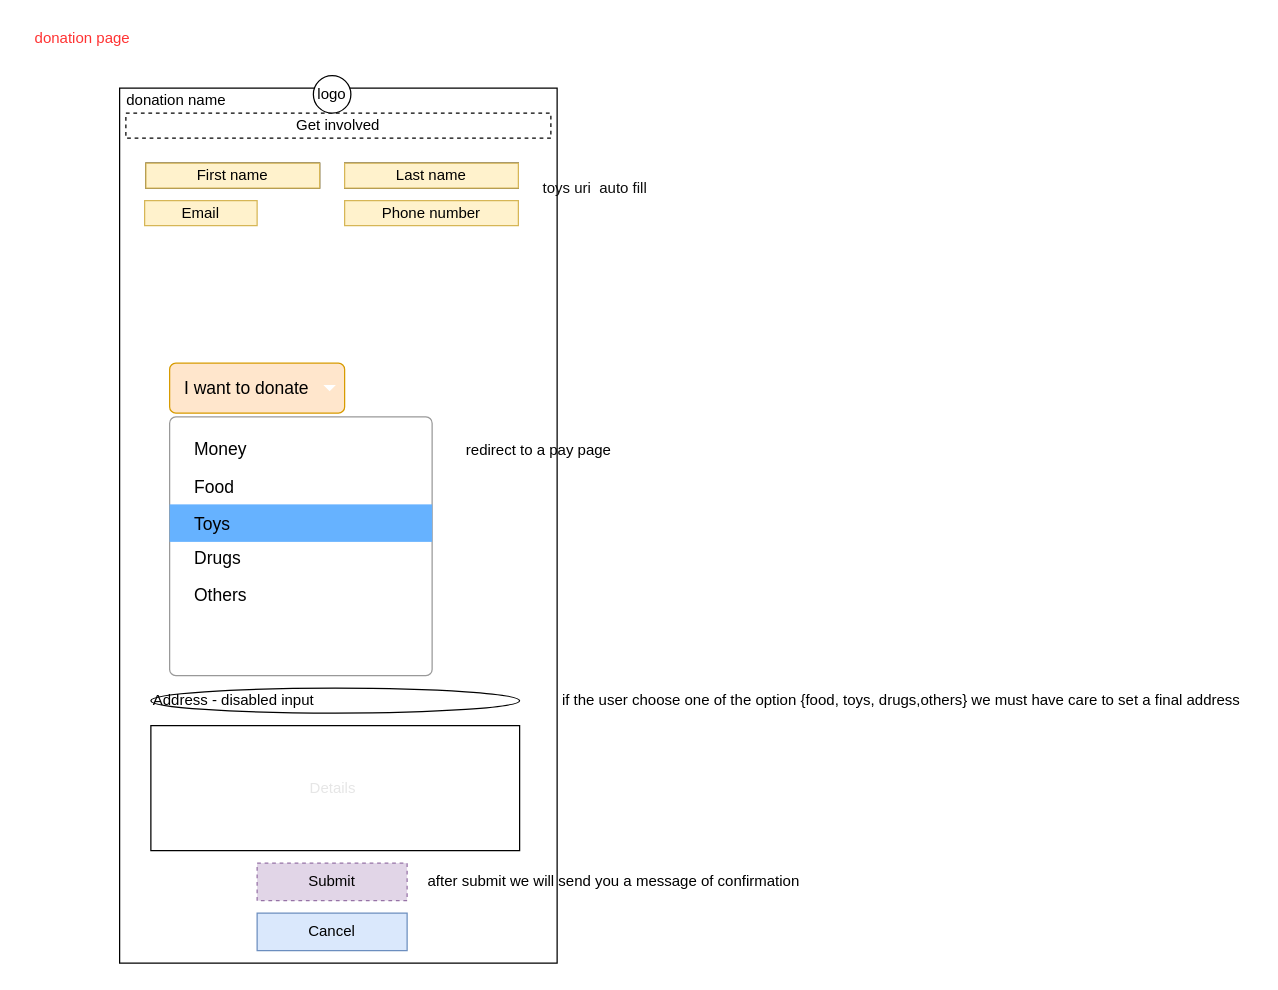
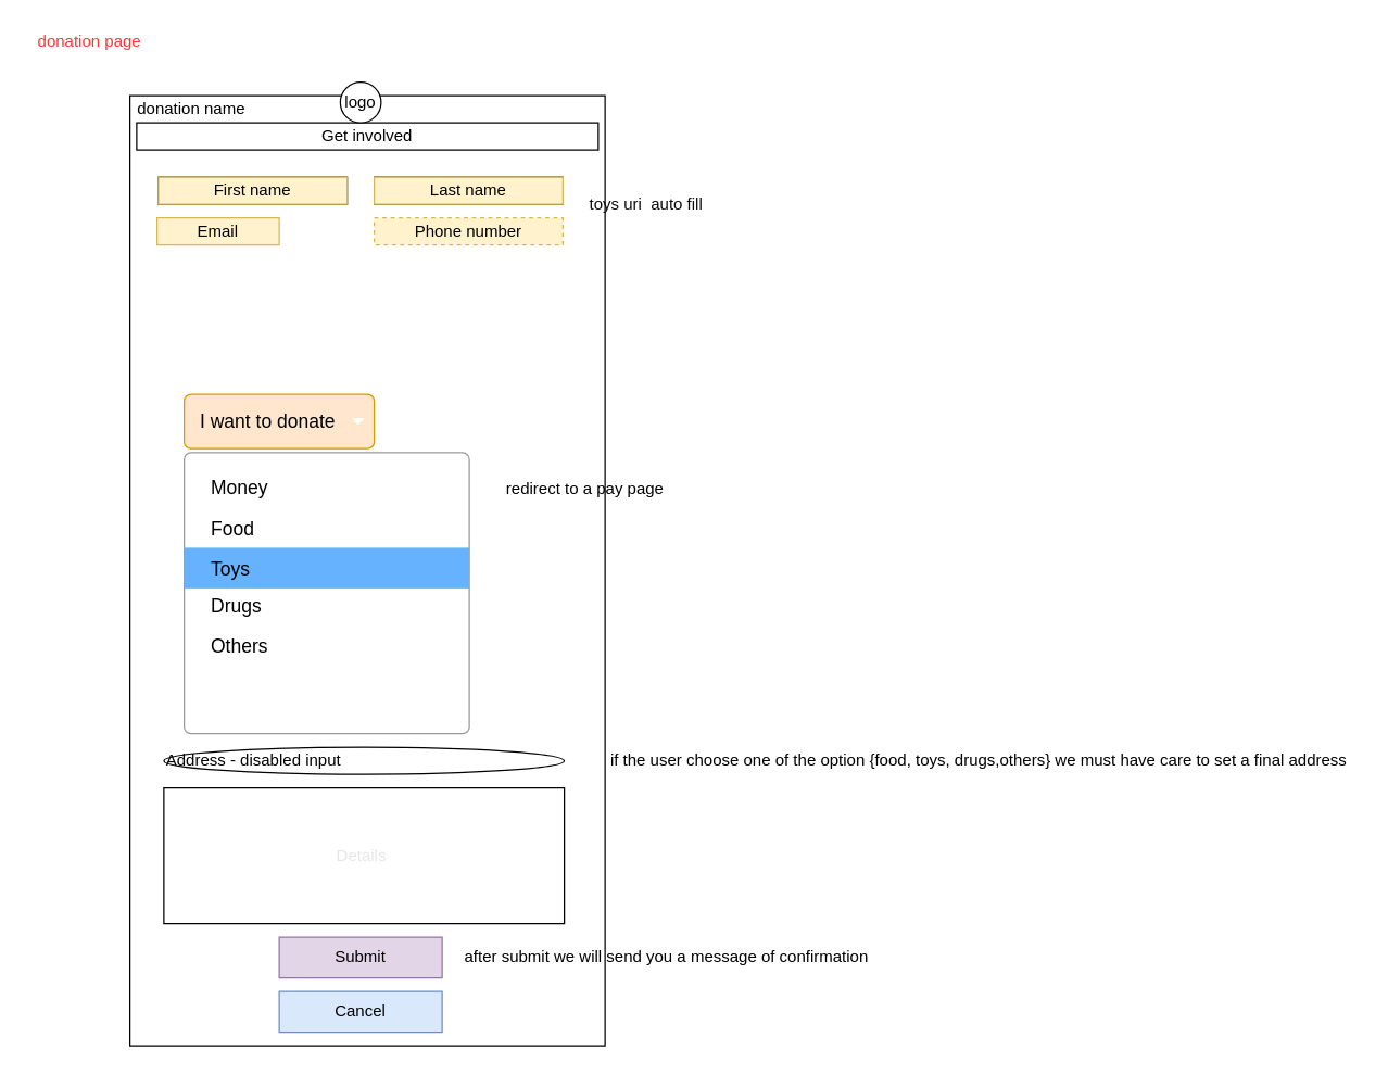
  <mxCell id="0" />
  <mxCell id="1" parent="0" />
  <mxCell id="2" value="&lt;span style=&quot;color: rgba(0 , 0 , 0 , 0) ; font-family: monospace ; font-size: 0px&quot;&gt;%3CmxGraphModel%3E%3Croot%3E%3CmxCell%20id%3D%220%22%2F%3E%3CmxCell%20id%3D%221%22%20parent%3D%220%22%2F%3E%3CmxCell%20id%3D%222%22%20value%3D%22Food%22%20style%3D%22rounded%3D0%3BwhiteSpace%3Dwrap%3Bhtml%3D1%3BfillColor%3D%2399FFCC%3B%22%20vertex%3D%221%22%20parent%3D%221%22%3E%3CmxGeometry%20x%3D%22105%22%20y%3D%22320%22%20width%3D%22120%22%20height%3D%2230%22%20as%3D%22geometry%22%2F%3E%3C%2FmxCell%3E%3C%2Froot%3E%3C%2FmxGraphModel%3E&lt;/span&gt;" style="rounded=0;whiteSpace=wrap;html=1;" parent="1" vertex="1"><mxGeometry x="95" y="70" width="350" height="700" as="geometry" /></mxCell>
- <mxCell id="3" value="Get involved" style="rounded=0;whiteSpace=wrap;html=1;dashed=1;" parent="1" vertex="1"><mxGeometry x="100" y="90" width="340" height="20" as="geometry" /></mxCell>
+ <mxCell id="3" value="Get involved" style="rounded=0;whiteSpace=wrap;html=1;" parent="1" vertex="1"><mxGeometry x="100" y="90" width="340" height="20" as="geometry" /></mxCell>
  <mxCell id="4" value="First name" style="rounded=0;whiteSpace=wrap;html=1;" parent="1" vertex="1"><mxGeometry x="116" y="130" width="139" height="20" as="geometry" /></mxCell>
  <mxCell id="5" value="Last name" style="rounded=0;whiteSpace=wrap;html=1;" parent="1" vertex="1"><mxGeometry x="275" y="130" width="139" height="20" as="geometry" /></mxCell>
  <mxCell id="6" value="Email" style="rounded=0;whiteSpace=wrap;html=1;fillColor=#fff2cc;strokeColor=#d6b656;" parent="1" vertex="1"><mxGeometry x="115" y="160" width="90" height="20" as="geometry" /></mxCell>
- <mxCell id="7" value="Phone number" style="rounded=0;whiteSpace=wrap;html=1;fillColor=#fff2cc;strokeColor=#d6b656;" parent="1" vertex="1"><mxGeometry x="275" y="160" width="139" height="20" as="geometry" /></mxCell>
+ <mxCell id="7" value="Phone number" style="rounded=0;whiteSpace=wrap;html=1;fillColor=#fff2cc;strokeColor=#d6b656;dashed=1;" parent="1" vertex="1"><mxGeometry x="275" y="160" width="139" height="20" as="geometry" /></mxCell>
  <mxCell id="8" value="First name" style="rounded=0;whiteSpace=wrap;html=1;fillColor=#fff2cc;strokeColor=#d6b656;" parent="1" vertex="1"><mxGeometry x="116" y="130" width="139" height="20" as="geometry" /></mxCell>
  <mxCell id="9" value="Last name" style="rounded=0;whiteSpace=wrap;html=1;fillColor=#fff2cc;strokeColor=#d6b656;" parent="1" vertex="1"><mxGeometry x="275" y="130" width="139" height="20" as="geometry" /></mxCell>
  <mxCell id="10" value="redirect to a pay page" style="text;html=1;align=center;verticalAlign=middle;resizable=0;points=[];autosize=1;strokeColor=none;" parent="1" vertex="1"><mxGeometry x="365" y="350" width="130" height="20" as="geometry" /></mxCell>
  <mxCell id="11" value="I want to donate&amp;nbsp;" style="html=1;shadow=0;dashed=0;shape=mxgraph.bootstrap.rrect;rSize=5;strokeColor=#d79b00;strokeWidth=1;fillColor=#ffe6cc;whiteSpace=wrap;align=left;verticalAlign=middle;fontStyle=0;fontSize=14;spacingLeft=10;" parent="1" vertex="1"><mxGeometry x="135" y="290" width="140" height="40" as="geometry" /></mxCell>
  <mxCell id="12" value="" style="shape=triangle;direction=south;fillColor=#ffffff;strokeColor=none;perimeter=none;" parent="11" vertex="1"><mxGeometry x="1" y="0.5" width="10" height="5" relative="1" as="geometry"><mxPoint x="-17" y="-2.5" as="offset" /></mxGeometry></mxCell>
  <mxCell id="13" value="" style="html=1;shadow=0;dashed=0;shape=mxgraph.bootstrap.rrect;rSize=5;fillColor=#ffffff;strokeColor=#999999;" parent="1" vertex="1"><mxGeometry x="135" y="333" width="210" height="207" as="geometry" /></mxCell>
  <mxCell id="14" value="Money" style="fillColor=none;strokeColor=none;align=left;spacing=20;fontSize=14;" parent="13" vertex="1"><mxGeometry width="210" height="30" relative="1" as="geometry"><mxPoint y="10" as="offset" /></mxGeometry></mxCell>
  <mxCell id="15" value="Food" style="fillColor=none;strokeColor=none;align=left;spacing=20;fontSize=14;" parent="13" vertex="1"><mxGeometry width="210" height="30" relative="1" as="geometry"><mxPoint y="40" as="offset" /></mxGeometry></mxCell>
  <mxCell id="16" value="Toys" style="strokeColor=none;align=left;spacing=20;fontSize=14;fillColor=#66B2FF;" parent="13" vertex="1"><mxGeometry width="210" height="30" relative="1" as="geometry"><mxPoint y="70" as="offset" /></mxGeometry></mxCell>
  <mxCell id="17" value="Drugs" style="fillColor=none;strokeColor=none;align=left;spacing=20;fontSize=14;" parent="13" vertex="1"><mxGeometry y="97" width="210" height="30" as="geometry" /></mxCell>
  <mxCell id="18" value="Others" style="strokeColor=none;align=left;spacing=20;fontSize=14;fillColor=none;" parent="13" vertex="1"><mxGeometry y="127" width="210" height="30" as="geometry" /></mxCell>
- <mxCell id="19" value="Submit" style="rounded=0;whiteSpace=wrap;html=1;fillColor=#e1d5e7;strokeColor=#9673a6;dashed=1;" parent="1" vertex="1"><mxGeometry x="205" y="690" width="120" height="30" as="geometry" /></mxCell>
+ <mxCell id="19" value="Submit" style="rounded=0;whiteSpace=wrap;html=1;fillColor=#e1d5e7;strokeColor=#9673a6;" parent="1" vertex="1"><mxGeometry x="205" y="690" width="120" height="30" as="geometry" /></mxCell>
  <mxCell id="20" value="Details&amp;nbsp;" style="rounded=0;whiteSpace=wrap;html=1;align=center;fontColor=#E6E6E6;" parent="1" vertex="1"><mxGeometry x="120" y="580" width="295" height="100" as="geometry" /></mxCell>
  <mxCell id="21" value="if the user choose one of the option {food, toys, drugs,others} we must have care to set a final address" style="text;html=1;align=center;verticalAlign=middle;resizable=0;points=[];autosize=1;strokeColor=none;" parent="1" vertex="1"><mxGeometry x="440" y="550" width="560" height="20" as="geometry" /></mxCell>
  <mxCell id="22" value="after submit we will send you a message of confirmation" style="text;html=1;align=center;verticalAlign=middle;resizable=0;points=[];autosize=1;strokeColor=none;" parent="1" vertex="1"><mxGeometry x="335" y="695" width="310" height="20" as="geometry" /></mxCell>
  <mxCell id="23" value="Address - disabled input" style="ellipse;whiteSpace=wrap;html=1;align=left;" parent="1" vertex="1"><mxGeometry x="120" y="550" width="295" height="20" as="geometry" /></mxCell>
  <mxCell id="24" value="&lt;font color=&quot;#ff3333&quot;&gt;donation page&lt;/font&gt;" style="text;html=1;align=center;verticalAlign=middle;resizable=0;points=[];autosize=1;strokeColor=none;" parent="1" vertex="1"><mxGeometry x="20" y="20" width="90" height="20" as="geometry" /></mxCell>
  <mxCell id="25" value="donation name" style="text;html=1;align=center;verticalAlign=middle;resizable=0;points=[];autosize=1;strokeColor=none;" parent="1" vertex="1"><mxGeometry x="95" y="70" width="90" height="20" as="geometry" /></mxCell>
  <mxCell id="26" value="logo" style="ellipse;whiteSpace=wrap;html=1;aspect=fixed;align=center;" parent="1" vertex="1"><mxGeometry x="250" y="60" width="30" height="30" as="geometry" /></mxCell>
  <mxCell id="27" value="&lt;font color=&quot;#0d0d0d&quot;&gt;toys uri&amp;nbsp; auto fill&lt;/font&gt;" style="text;html=1;align=center;verticalAlign=middle;resizable=0;points=[];autosize=1;strokeColor=none;fontColor=#F2F2F2;" parent="1" vertex="1"><mxGeometry x="425" y="140" width="100" height="20" as="geometry" /></mxCell>
  <mxCell id="28" value="Cancel" style="rounded=0;whiteSpace=wrap;html=1;fillColor=#dae8fc;strokeColor=#6c8ebf;" vertex="1" parent="1"><mxGeometry x="205" y="730" width="120" height="30" as="geometry" /></mxCell>
